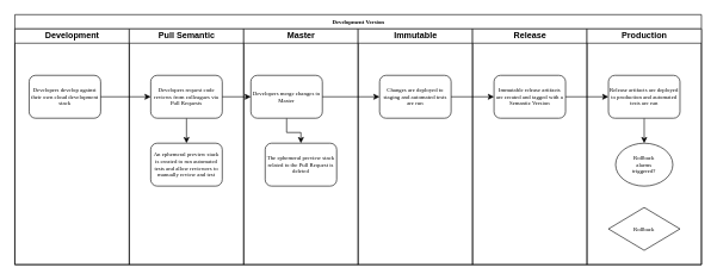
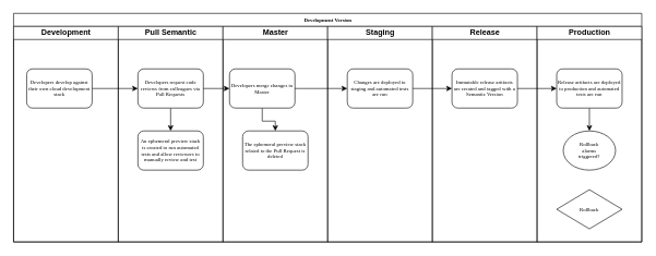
  <mxCell id="0" />
  <mxCell id="1" parent="0" />
  <mxCell id="2" value="Development Version" style="swimlane;html=1;childLayout=stackLayout;startSize=20;rounded=0;shadow=0;labelBackgroundColor=none;strokeWidth=1;fontFamily=Verdana;fontSize=8;align=center;" parent="1" vertex="1"><mxGeometry x="20" y="20" width="960" height="350" as="geometry" /></mxCell>
  <mxCell id="3" value="Development" style="swimlane;html=1;startSize=20;" parent="2" vertex="1"><mxGeometry y="20" width="160" height="330" as="geometry"><mxRectangle y="20" width="30" height="730" as="alternateBounds" /></mxGeometry></mxCell>
  <mxCell id="4" value="Developers develop against their own cloud development stack" style="rounded=1;whiteSpace=wrap;html=1;shadow=0;labelBackgroundColor=none;strokeWidth=1;fontFamily=Verdana;fontSize=8;align=center;" parent="3" vertex="1"><mxGeometry x="20" y="65" width="100" height="60" as="geometry" /></mxCell>
  <mxCell id="5" value="Pull Semantic" style="swimlane;html=1;startSize=20;" parent="2" vertex="1"><mxGeometry x="160" y="20" width="160" height="330" as="geometry" /></mxCell>
  <mxCell id="6" style="edgeStyle=orthogonalEdgeStyle;rounded=0;orthogonalLoop=1;jettySize=auto;html=1;exitX=0.5;exitY=1;exitDx=0;exitDy=0;entryX=0.5;entryY=0;entryDx=0;entryDy=0;" edge="1" parent="5" source="7" target="8"><mxGeometry relative="1" as="geometry" /></mxCell>
  <mxCell id="7" value="Developers request code reviews from colleagues via Pull Requests" style="rounded=1;whiteSpace=wrap;html=1;shadow=0;labelBackgroundColor=none;strokeWidth=1;fontFamily=Verdana;fontSize=8;align=center;" parent="5" vertex="1"><mxGeometry x="30" y="65" width="100" height="60" as="geometry" /></mxCell>
  <mxCell id="8" value="An ephemeral preview stack is created to run automated tests and allow reviewers to manually review and test" style="rounded=1;whiteSpace=wrap;html=1;shadow=0;labelBackgroundColor=none;strokeWidth=1;fontFamily=Verdana;fontSize=8;align=center;" parent="5" vertex="1"><mxGeometry x="30" y="160" width="100" height="60" as="geometry" /></mxCell>
  <mxCell id="9" value="Master" style="swimlane;html=1;startSize=20;" parent="2" vertex="1"><mxGeometry x="320" y="20" width="160" height="330" as="geometry" /></mxCell>
  <mxCell id="10" style="edgeStyle=orthogonalEdgeStyle;rounded=0;orthogonalLoop=1;jettySize=auto;html=1;exitX=0.5;exitY=1;exitDx=0;exitDy=0;entryX=0.5;entryY=0;entryDx=0;entryDy=0;" edge="1" parent="9" source="11" target="12"><mxGeometry relative="1" as="geometry" /></mxCell>
  <mxCell id="11" value="Developers merge changes to Master" style="rounded=1;whiteSpace=wrap;html=1;shadow=0;labelBackgroundColor=none;strokeWidth=1;fontFamily=Verdana;fontSize=8;align=center;" parent="9" vertex="1"><mxGeometry x="10" y="65" width="100" height="60" as="geometry" /></mxCell>
  <mxCell id="12" value="The ephemeral preview stack related to the Pull Request is deleted" style="rounded=1;whiteSpace=wrap;html=1;shadow=0;labelBackgroundColor=none;strokeWidth=1;fontFamily=Verdana;fontSize=8;align=center;" vertex="1" parent="9"><mxGeometry x="30" y="160" width="100" height="60" as="geometry" /></mxCell>
- <mxCell id="13" value="Immutable" style="swimlane;html=1;startSize=20;" parent="2" vertex="1"><mxGeometry x="480" y="20" width="160" height="330" as="geometry" /></mxCell>
+ <mxCell id="13" value="Staging" style="swimlane;html=1;startSize=20;" parent="2" vertex="1"><mxGeometry x="480" y="20" width="160" height="330" as="geometry" /></mxCell>
  <mxCell id="14" value="Changes are deployed to staging and automated tests are run" style="rounded=1;whiteSpace=wrap;html=1;shadow=0;labelBackgroundColor=none;strokeWidth=1;fontFamily=Verdana;fontSize=8;align=center;" parent="13" vertex="1"><mxGeometry x="30" y="65" width="100" height="60" as="geometry" /></mxCell>
  <mxCell id="15" value="Release" style="swimlane;html=1;startSize=20;" parent="2" vertex="1"><mxGeometry x="640" y="20" width="160" height="330" as="geometry" /></mxCell>
  <mxCell id="16" value="Immutable release artifacts are created and tagged with a Semantic Version" style="rounded=1;whiteSpace=wrap;html=1;shadow=0;labelBackgroundColor=none;strokeWidth=1;fontFamily=Verdana;fontSize=8;align=center;" vertex="1" parent="15"><mxGeometry x="30" y="65" width="100" height="60" as="geometry" /></mxCell>
  <mxCell id="17" value="Production" style="swimlane;html=1;startSize=20;" parent="2" vertex="1"><mxGeometry x="800" y="20" width="160" height="330" as="geometry" /></mxCell>
  <mxCell id="18" style="edgeStyle=orthogonalEdgeStyle;rounded=0;orthogonalLoop=1;jettySize=auto;html=1;exitX=0.5;exitY=1;exitDx=0;exitDy=0;entryX=0.5;entryY=0;entryDx=0;entryDy=0;endArrow=classic;endFill=1;" edge="1" parent="17" source="20" target="21"><mxGeometry relative="1" as="geometry" /></mxCell>
  <mxCell id="19" value="Rollback" style="rhombus;whiteSpace=wrap;html=1;shadow=0;labelBackgroundColor=none;strokeWidth=1;fontFamily=Verdana;fontSize=8;align=center;" vertex="1" parent="17"><mxGeometry x="30" y="250" width="100" height="60" as="geometry" /></mxCell>
  <mxCell id="20" value="Release artifacts are deployed to production and automated tests are run" style="rounded=1;whiteSpace=wrap;html=1;shadow=0;labelBackgroundColor=none;strokeWidth=1;fontFamily=Verdana;fontSize=8;align=center;" vertex="1" parent="17"><mxGeometry x="30" y="65" width="100" height="60" as="geometry" /></mxCell>
  <mxCell id="21" value="Rollback&lt;br&gt;alarms&lt;br&gt;triggered?" style="ellipse;whiteSpace=wrap;html=1;shadow=0;labelBackgroundColor=none;strokeWidth=1;fontFamily=Verdana;fontSize=8;align=center;" parent="17" vertex="1"><mxGeometry x="40" y="160" width="80" height="60" as="geometry" /></mxCell>
  <mxCell id="22" style="edgeStyle=orthogonalEdgeStyle;rounded=0;orthogonalLoop=1;jettySize=auto;html=1;exitX=1;exitY=0.5;exitDx=0;exitDy=0;entryX=0;entryY=0.5;entryDx=0;entryDy=0;" edge="1" parent="2" source="7" target="11"><mxGeometry relative="1" as="geometry" /></mxCell>
  <mxCell id="23" style="edgeStyle=orthogonalEdgeStyle;rounded=0;orthogonalLoop=1;jettySize=auto;html=1;exitX=1;exitY=0.5;exitDx=0;exitDy=0;entryX=0;entryY=0.5;entryDx=0;entryDy=0;" edge="1" parent="2" source="11" target="14"><mxGeometry relative="1" as="geometry" /></mxCell>
  <mxCell id="24" style="edgeStyle=orthogonalEdgeStyle;rounded=0;orthogonalLoop=1;jettySize=auto;html=1;exitX=1;exitY=0.5;exitDx=0;exitDy=0;entryX=0;entryY=0.5;entryDx=0;entryDy=0;endArrow=classic;endFill=1;" edge="1" parent="2" source="14" target="16"><mxGeometry relative="1" as="geometry" /></mxCell>
  <mxCell id="25" style="edgeStyle=orthogonalEdgeStyle;rounded=0;orthogonalLoop=1;jettySize=auto;html=1;exitX=1;exitY=0.5;exitDx=0;exitDy=0;entryX=0;entryY=0.5;entryDx=0;entryDy=0;endArrow=classic;endFill=1;" edge="1" parent="2" source="16" target="20"><mxGeometry relative="1" as="geometry" /></mxCell>
  <mxCell id="26" style="edgeStyle=orthogonalEdgeStyle;rounded=0;orthogonalLoop=1;jettySize=auto;html=1;exitX=1;exitY=0.5;exitDx=0;exitDy=0;entryX=0;entryY=0.5;entryDx=0;entryDy=0;endArrow=classic;endFill=1;" edge="1" parent="2" source="4" target="7"><mxGeometry relative="1" as="geometry" /></mxCell>
